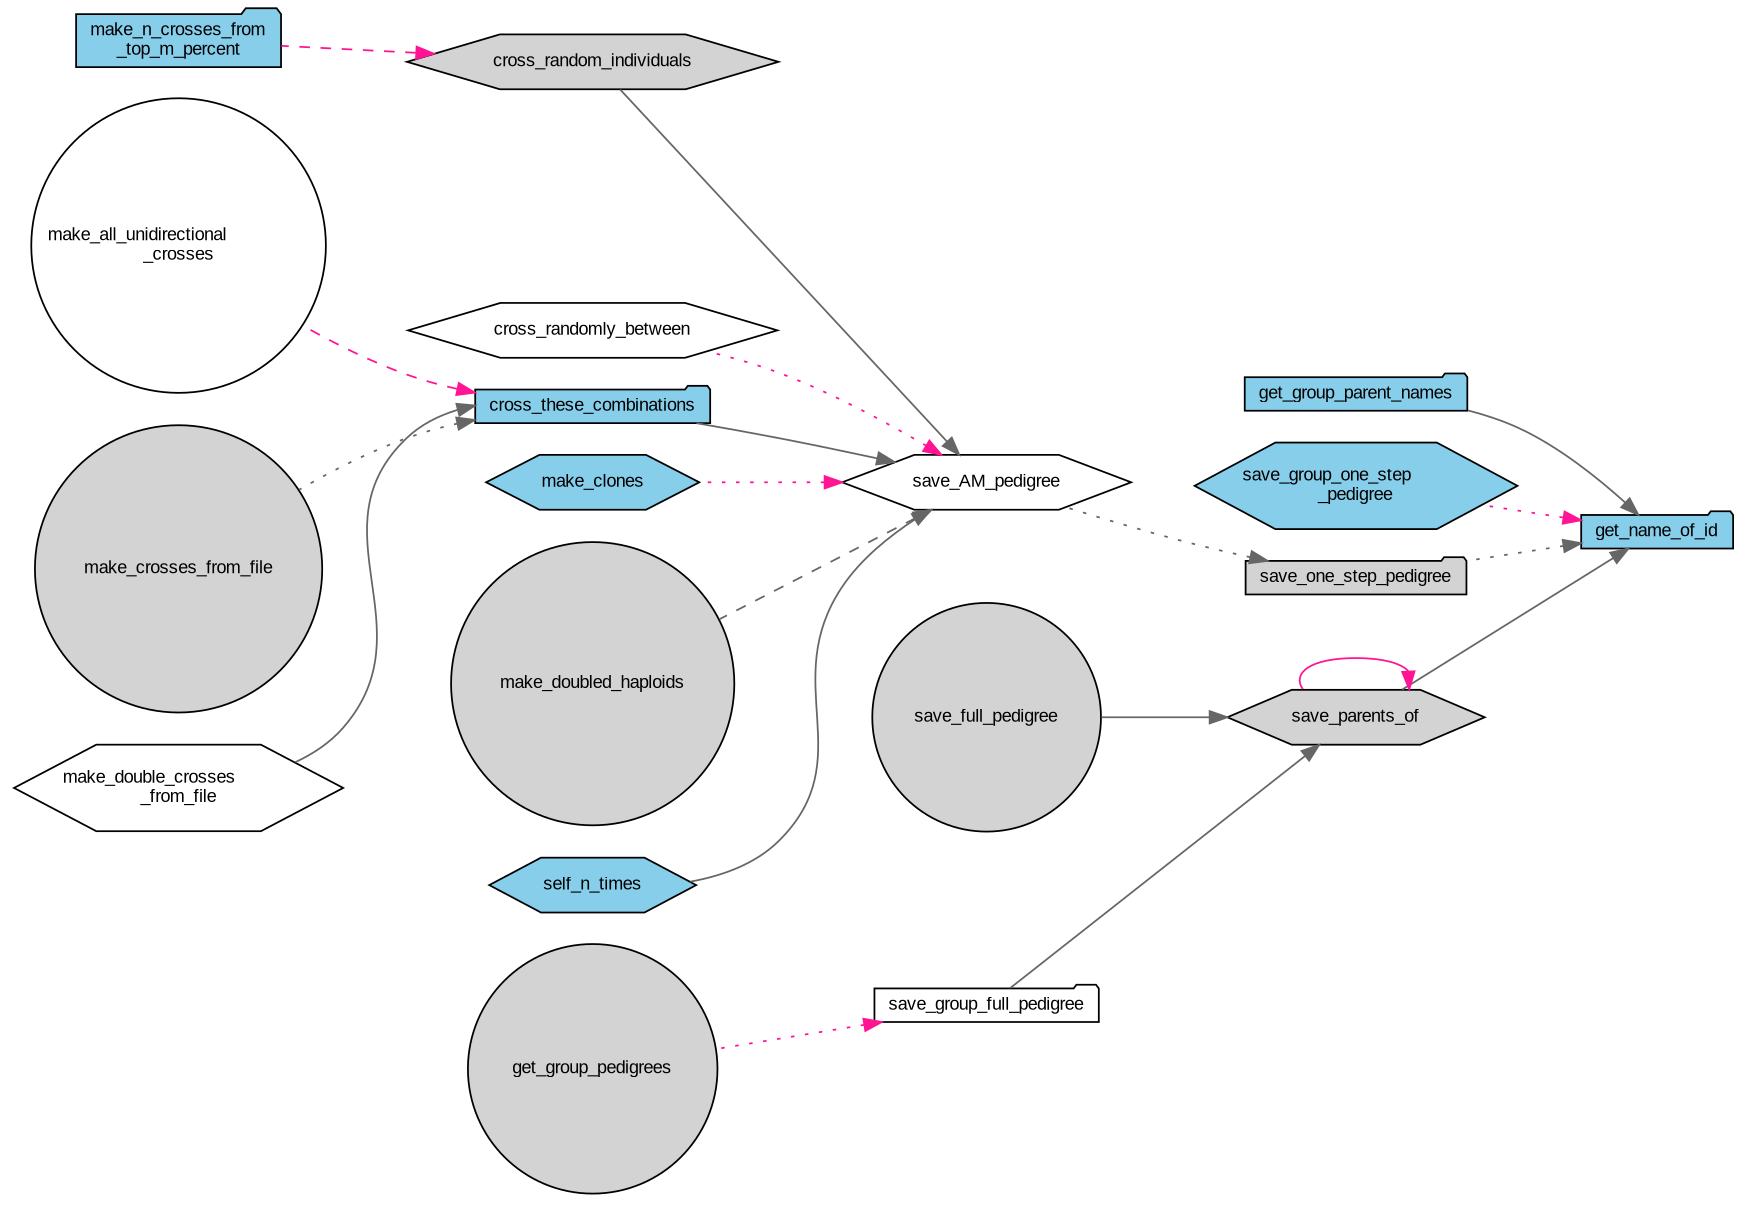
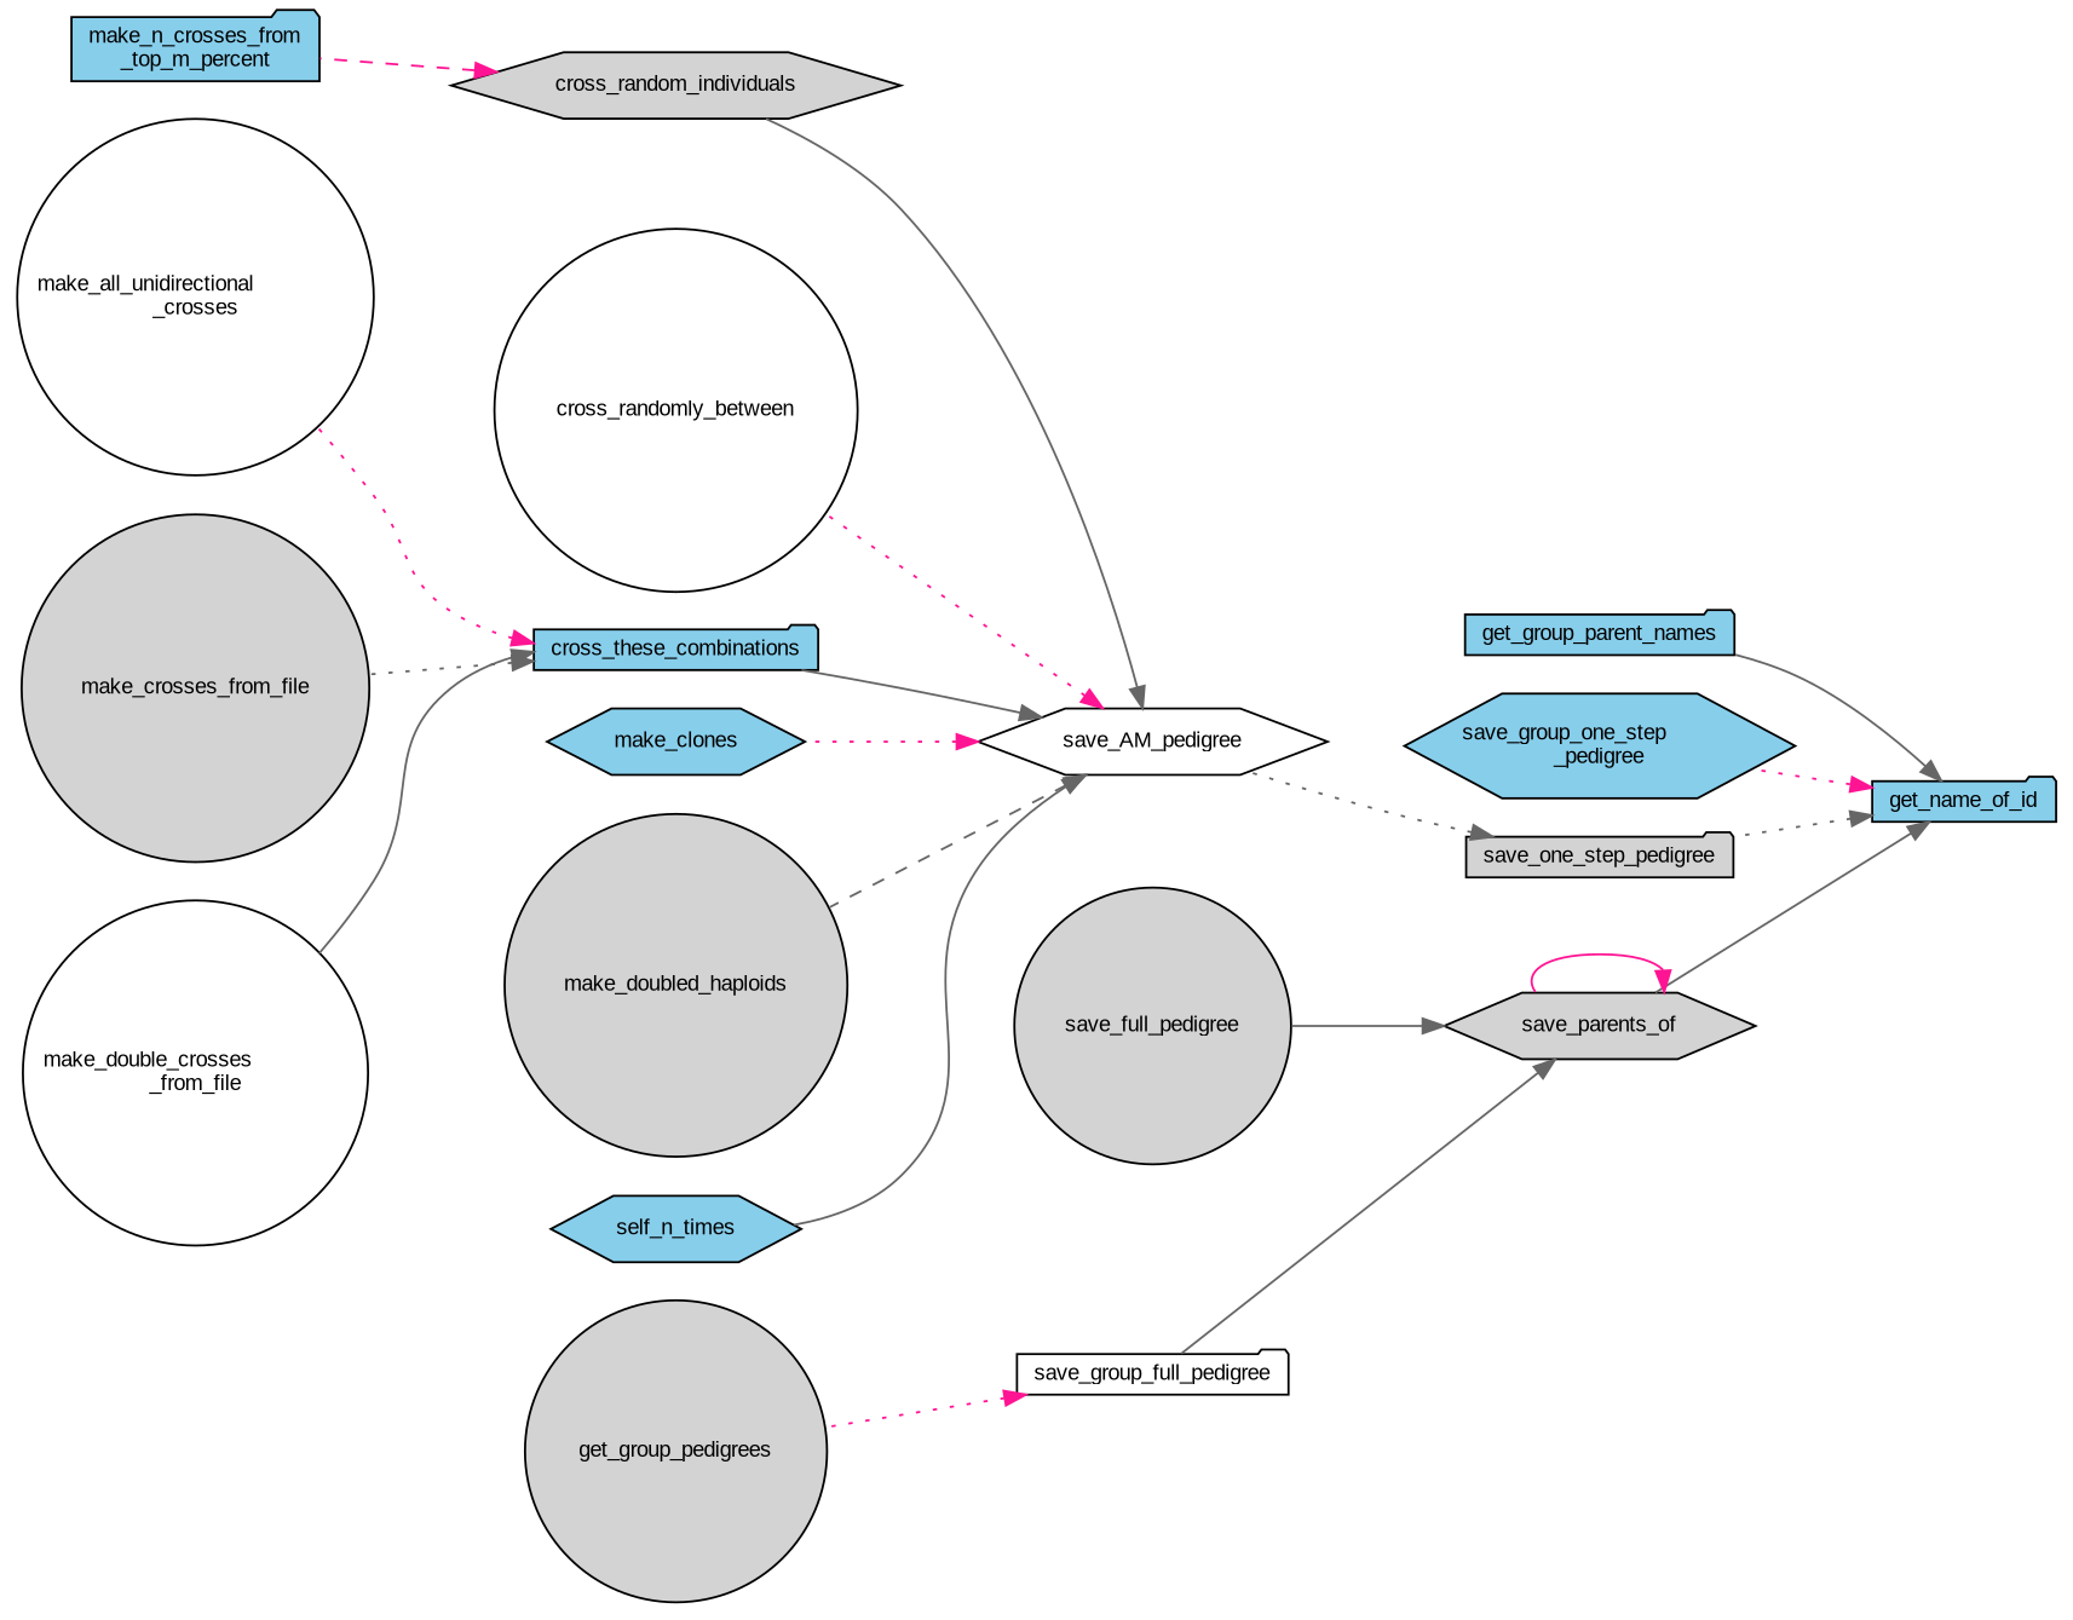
  digraph {
    fontname="Liberation Sans"
    rankdir=RL
    node [color=black fillcolor=skyblue fontname="Liberation Sans" fontsize=10 shape=hexagon style=filled]
    edge [color=gray40 dir=back fontname="Liberation Sans" fontsize=10 labelfontname=Helvetica labelfontsize=10 style=solid]
    n1 [fontcolor=black height=0.2 label=get_name_of_id shape=folder width=0.4]
    n2 [height=0.2 label=get_group_parent_names shape=folder width=0.4]
    n3 [height=0.2 label="save_group_one_step\l_pedigree" width=0.4]
    n4 [fillcolor=lightgrey height=0.2 label=save_one_step_pedigree shape=folder width=0.4]
    n5 [fillcolor=lightgrey height=0.2 label=save_parents_of width=0.4]
    n6 [fillcolor=white height=0.2 label=save_AM_pedigree width=0.4]
    n7 [fillcolor=lightgrey height=0.2 label=save_full_pedigree shape=circle width=0.4]
    n8 [fillcolor=white height=0.2 label=save_group_full_pedigree shape=folder width=0.4]
    n9 [fillcolor=lightgrey height=0.2 label=cross_random_individuals width=0.4]
-   n10 [fillcolor=white height=0.2 label=cross_randomly_between width=0.4]
+   n10 [fillcolor=white height=0.2 label=cross_randomly_between shape=circle width=0.4]
    n11 [height=0.2 label=cross_these_combinations shape=folder width=0.4]
    n12 [height=0.2 label=make_clones width=0.4]
    n13 [fillcolor=lightgrey height=0.2 label=make_doubled_haploids shape=circle width=0.4]
    n14 [height=0.2 label=self_n_times width=0.4]
    n15 [fillcolor=lightgrey height=0.2 label=get_group_pedigrees shape=circle width=0.4]
    n16 [height=0.2 label="make_n_crosses_from\l_top_m_percent" shape=folder width=0.4]
    n17 [fillcolor=white height=0.2 label="make_all_unidirectional\l_crosses" shape=circle width=0.4]
    n18 [fillcolor=lightgrey height=0.2 label=make_crosses_from_file shape=circle width=0.4]
-   n19 [fillcolor=white height=0.2 label="make_double_crosses\l_from_file" width=0.4]
+   n19 [fillcolor=white height=0.2 label="make_double_crosses\l_from_file" shape=circle width=0.4]
    n1 -> n2
    n1 -> n3 [color=deeppink style=dotted]
    n1 -> n4 [style=dotted]
    n1 -> n5
    n4 -> n6 [style=dotted]
    n5 -> n5 [color=deeppink]
    n5 -> n7
    n5 -> n8
    n6 -> n9
    n6 -> n10 [color=deeppink style=dotted]
    n6 -> n11
    n6 -> n12 [color=deeppink style=dotted]
    n6 -> n13 [style=dashed]
    n6 -> n14
    n8 -> n15 [color=deeppink style=dotted]
    n9 -> n16 [color=deeppink style=dashed]
-   n11 -> n17 [color=deeppink style=dashed]
+   n11 -> n17 [color=deeppink style=dotted]
    n11 -> n18 [style=dotted]
    n11 -> n19
  }
